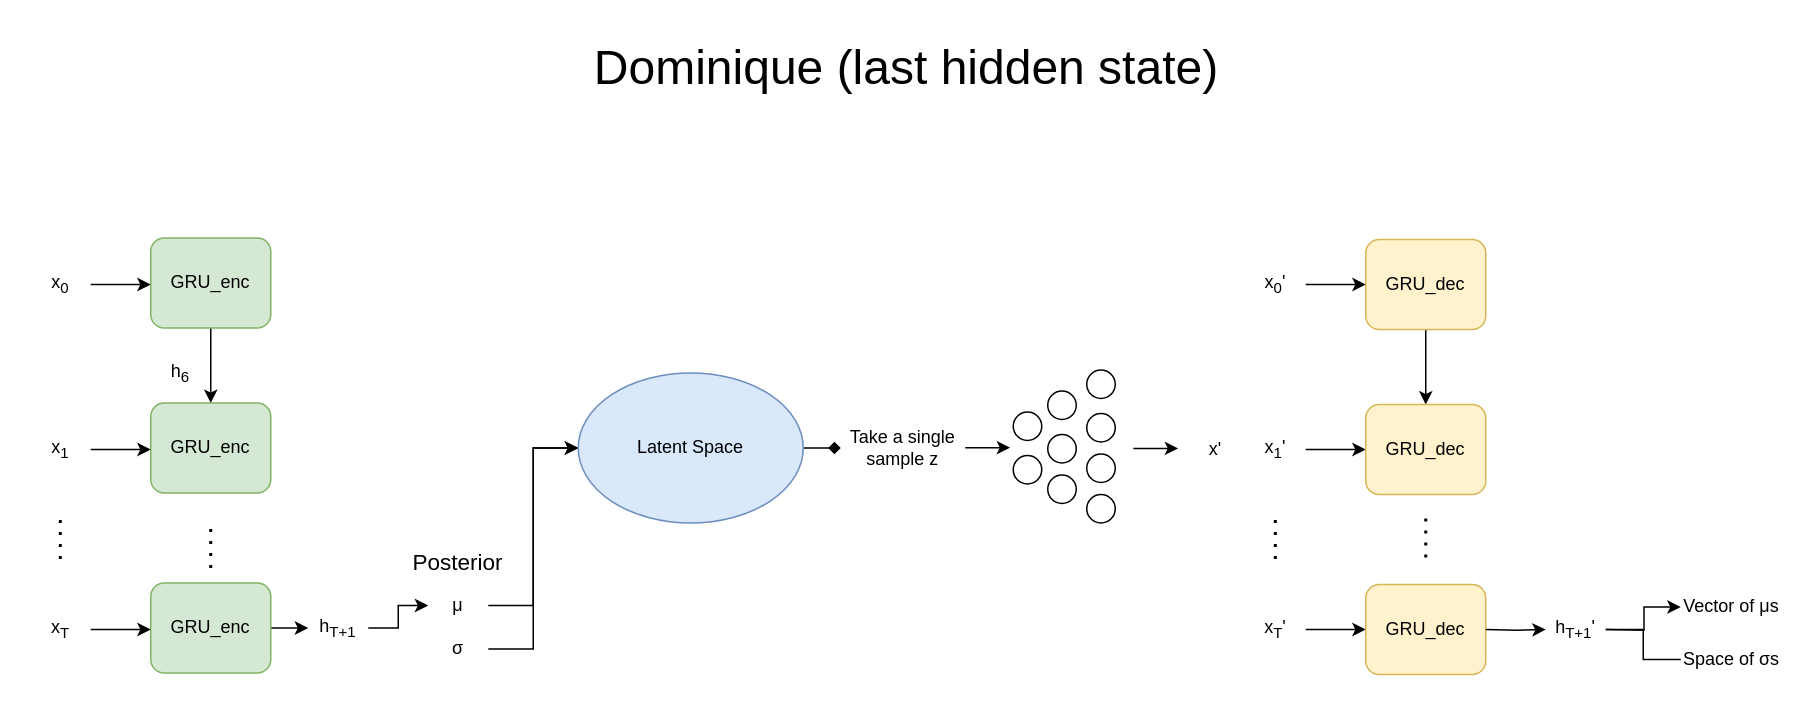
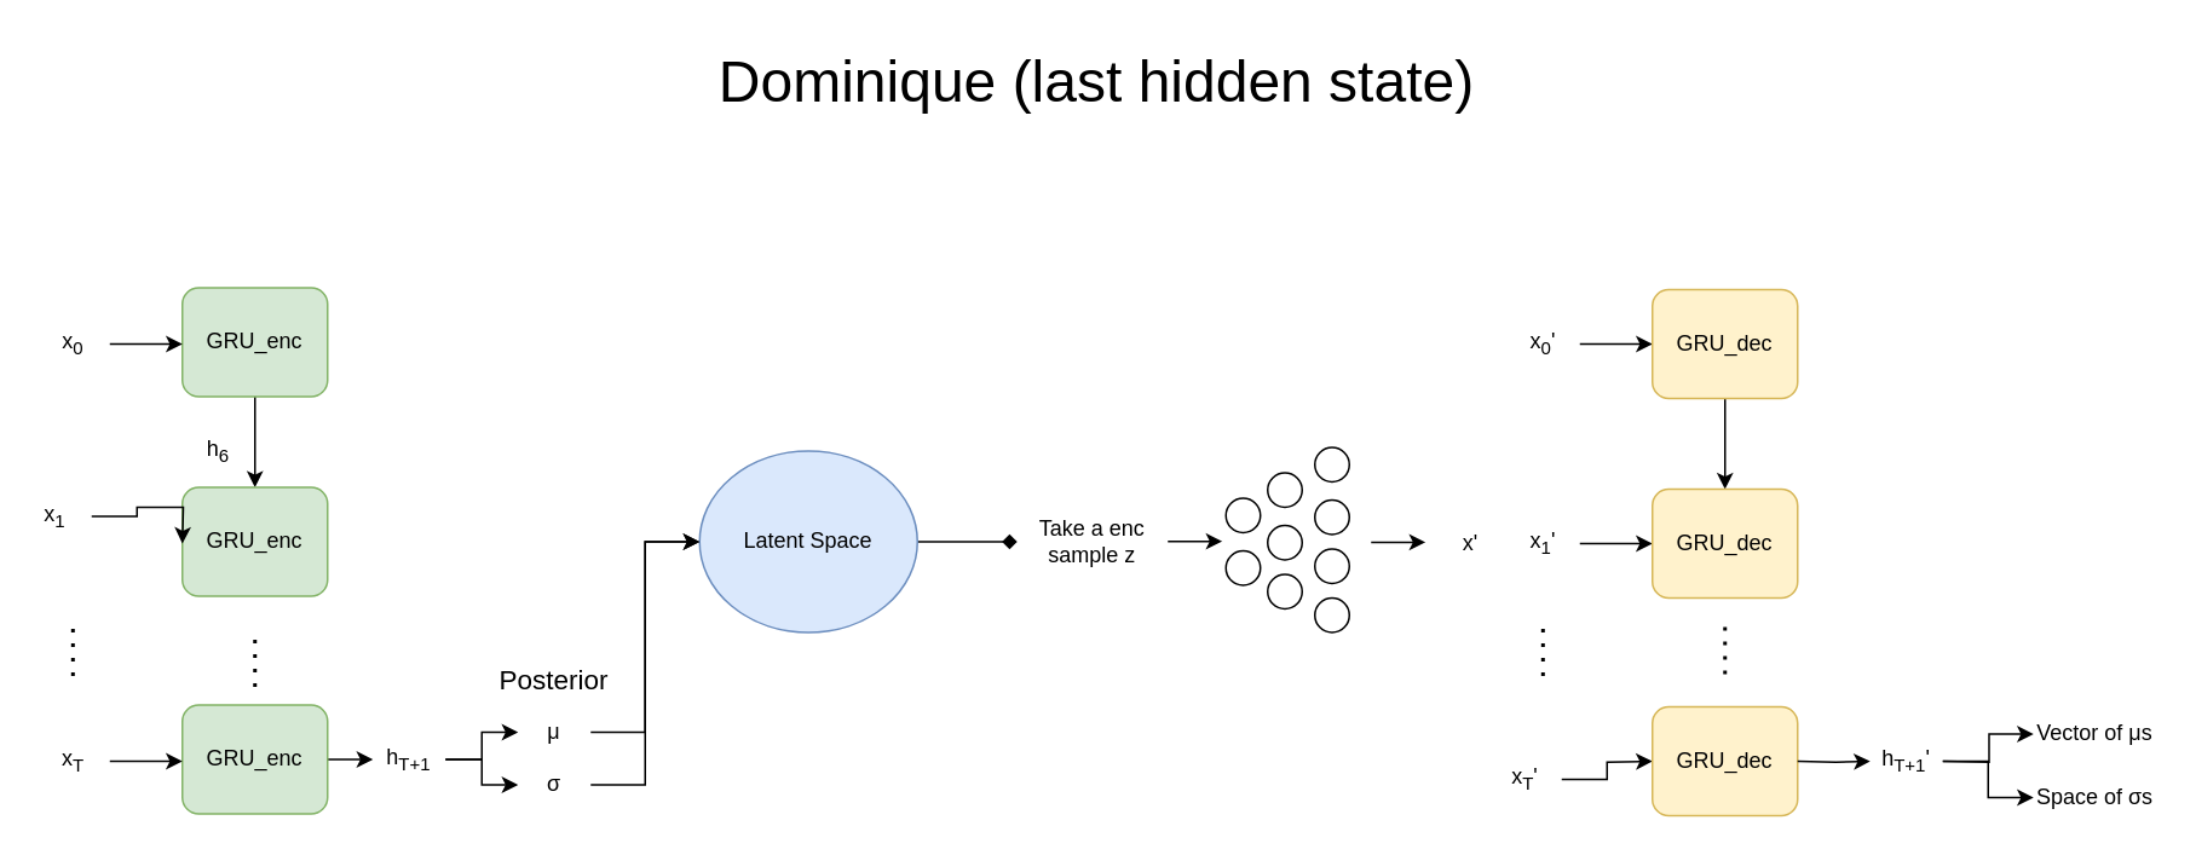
  <mxCell id="0" />
  <mxCell id="1" parent="0" />
  <mxCell id="2" value="" style="edgeStyle=orthogonalEdgeStyle;rounded=0;orthogonalLoop=1;jettySize=auto;html=1;" edge="1" parent="1" source="3" target="4"><mxGeometry relative="1" as="geometry" /></mxCell>
  <mxCell id="3" value="GRU_enc" style="rounded=1;whiteSpace=wrap;html=1;fillColor=#d5e8d4;strokeColor=#82b366;" vertex="1" parent="1"><mxGeometry x="100" y="158" width="80" height="60" as="geometry" /></mxCell>
  <mxCell id="4" value="GRU_enc" style="rounded=1;whiteSpace=wrap;html=1;fillColor=#d5e8d4;strokeColor=#82b366;" vertex="1" parent="1"><mxGeometry x="100" y="268" width="80" height="60" as="geometry" /></mxCell>
  <mxCell id="5" value="" style="edgeStyle=orthogonalEdgeStyle;rounded=0;orthogonalLoop=1;jettySize=auto;html=1;" edge="1" parent="1" source="6" target="20"><mxGeometry relative="1" as="geometry" /></mxCell>
  <mxCell id="6" value="GRU_enc" style="rounded=1;whiteSpace=wrap;html=1;fillColor=#d5e8d4;strokeColor=#82b366;" vertex="1" parent="1"><mxGeometry x="100" y="388" width="80" height="60" as="geometry" /></mxCell>
  <mxCell id="7" value="" style="edgeStyle=orthogonalEdgeStyle;rounded=0;orthogonalLoop=1;jettySize=auto;html=1;" edge="1" parent="1" source="8"><mxGeometry relative="1" as="geometry"><mxPoint x="910" y="189" as="targetPoint" /></mxGeometry></mxCell>
  <mxCell id="8" value="x&lt;sub&gt;0&lt;/sub&gt;'" style="text;html=1;strokeColor=none;fillColor=none;align=center;verticalAlign=middle;whiteSpace=wrap;rounded=0;" vertex="1" parent="1"><mxGeometry x="830" y="179" width="40" height="20" as="geometry" /></mxCell>
  <mxCell id="9" value="" style="edgeStyle=orthogonalEdgeStyle;rounded=0;orthogonalLoop=1;jettySize=auto;html=1;" edge="1" source="10" parent="1"><mxGeometry relative="1" as="geometry"><mxPoint x="910" y="299" as="targetPoint" /></mxGeometry></mxCell>
  <mxCell id="10" value="x&lt;sub&gt;1&lt;/sub&gt;'" style="text;html=1;strokeColor=none;fillColor=none;align=center;verticalAlign=middle;whiteSpace=wrap;rounded=0;" vertex="1" parent="1"><mxGeometry x="830" y="289" width="40" height="20" as="geometry" /></mxCell>
  <mxCell id="11" value="" style="edgeStyle=orthogonalEdgeStyle;rounded=0;orthogonalLoop=1;jettySize=auto;html=1;" edge="1" source="12" parent="1"><mxGeometry relative="1" as="geometry"><mxPoint x="910" y="419" as="targetPoint" /></mxGeometry></mxCell>
- <mxCell id="12" value="x&lt;sub&gt;T&lt;/sub&gt;'" style="text;html=1;strokeColor=none;fillColor=none;align=center;verticalAlign=middle;whiteSpace=wrap;rounded=0;" vertex="1" parent="1"><mxGeometry x="830" y="409" width="40" height="20" as="geometry" /></mxCell>
+ <mxCell id="12" value="x&lt;sub&gt;T&lt;/sub&gt;'" style="text;html=1;strokeColor=none;fillColor=none;align=center;verticalAlign=middle;whiteSpace=wrap;rounded=0;" vertex="1" parent="1"><mxGeometry x="820" y="419" width="40" height="20" as="geometry" /></mxCell>
  <mxCell id="13" value="h&lt;sub&gt;6&lt;/sub&gt;" style="text;html=1;strokeColor=none;fillColor=none;align=center;verticalAlign=middle;whiteSpace=wrap;rounded=0;" vertex="1" parent="1"><mxGeometry x="100" y="238" width="40" height="20" as="geometry" /></mxCell>
  <mxCell id="14" value="" style="endArrow=none;dashed=1;html=1;dashPattern=1 3;strokeWidth=2;" edge="1" parent="1"><mxGeometry width="50" height="50" relative="1" as="geometry"><mxPoint x="140" y="378" as="sourcePoint" /><mxPoint x="140" y="348" as="targetPoint" /></mxGeometry></mxCell>
  <mxCell id="15" value="" style="edgeStyle=orthogonalEdgeStyle;rounded=0;orthogonalLoop=1;jettySize=auto;html=1;endArrow=diamond;" edge="1" parent="1" source="16" target="25"><mxGeometry relative="1" as="geometry" /></mxCell>
- <mxCell id="16" value="Latent Space" style="ellipse;whiteSpace=wrap;html=1;fillColor=#dae8fc;strokeColor=#6c8ebf;" vertex="1" parent="1"><mxGeometry x="385" y="248" width="150" height="100" as="geometry" /></mxCell>
+ <mxCell id="16" value="Latent Space" style="ellipse;whiteSpace=wrap;html=1;fillColor=#dae8fc;strokeColor=#6c8ebf;" vertex="1" parent="1"><mxGeometry x="385" y="248" width="120" height="100" as="geometry" /></mxCell>
  <mxCell id="17" value="" style="endArrow=none;dashed=1;html=1;dashPattern=1 3;strokeWidth=2;" edge="1" parent="1"><mxGeometry width="50" height="50" relative="1" as="geometry"><mxPoint x="849.71" y="372" as="sourcePoint" /><mxPoint x="849.71" y="342" as="targetPoint" /></mxGeometry></mxCell>
  <mxCell id="18" style="edgeStyle=orthogonalEdgeStyle;rounded=0;orthogonalLoop=1;jettySize=auto;html=1;entryX=0;entryY=0.5;entryDx=0;entryDy=0;" edge="1" parent="1" source="20" target="32"><mxGeometry relative="1" as="geometry" /></mxCell>
+ <mxCell id="19" style="edgeStyle=orthogonalEdgeStyle;rounded=0;orthogonalLoop=1;jettySize=auto;html=1;exitX=1;exitY=0.5;exitDx=0;exitDy=0;entryX=0;entryY=0.5;entryDx=0;entryDy=0;" edge="1" parent="1" source="20" target="34"><mxGeometry relative="1" as="geometry" /></mxCell>
  <mxCell id="20" value="h&lt;sub&gt;T+1&lt;/sub&gt;" style="text;html=1;strokeColor=none;fillColor=none;align=center;verticalAlign=middle;whiteSpace=wrap;rounded=0;" vertex="1" parent="1"><mxGeometry x="205" y="408" width="40" height="20" as="geometry" /></mxCell>
  <mxCell id="21" value="" style="edgeStyle=orthogonalEdgeStyle;rounded=0;orthogonalLoop=1;jettySize=auto;html=1;" edge="1" parent="1" source="22" target="23"><mxGeometry relative="1" as="geometry" /></mxCell>
  <mxCell id="22" value="GRU_dec" style="rounded=1;whiteSpace=wrap;html=1;fillColor=#fff2cc;strokeColor=#d6b656;" vertex="1" parent="1"><mxGeometry x="910" y="159" width="80" height="60" as="geometry" /></mxCell>
  <mxCell id="23" value="GRU_dec" style="rounded=1;whiteSpace=wrap;html=1;fillColor=#fff2cc;strokeColor=#d6b656;" vertex="1" parent="1"><mxGeometry x="910" y="269" width="80" height="60" as="geometry" /></mxCell>
  <mxCell id="24" value="GRU_dec" style="rounded=1;whiteSpace=wrap;html=1;fillColor=#fff2cc;strokeColor=#d6b656;" vertex="1" parent="1"><mxGeometry x="910" y="389" width="80" height="60" as="geometry" /></mxCell>
- <mxCell id="25" value="&lt;div&gt;Take a single sample z&lt;br&gt;&lt;/div&gt;" style="text;html=1;strokeColor=none;fillColor=none;align=center;verticalAlign=middle;whiteSpace=wrap;rounded=0;" vertex="1" parent="1"><mxGeometry x="560" y="280" width="83" height="36" as="geometry" /></mxCell>
+ <mxCell id="25" value="&lt;div&gt;Take a enc sample z&lt;br&gt;&lt;/div&gt;" style="text;html=1;strokeColor=none;fillColor=none;align=center;verticalAlign=middle;whiteSpace=wrap;rounded=0;" vertex="1" parent="1"><mxGeometry x="560" y="280" width="83" height="36" as="geometry" /></mxCell>
  <mxCell id="26" style="edgeStyle=orthogonalEdgeStyle;rounded=0;orthogonalLoop=1;jettySize=auto;html=1;exitX=1;exitY=0.5;exitDx=0;exitDy=0;entryX=0;entryY=0.5;entryDx=0;entryDy=0;" edge="1" target="28" parent="1"><mxGeometry relative="1" as="geometry"><mxPoint x="990" y="419" as="sourcePoint" /></mxGeometry></mxCell>
- <mxCell id="27" style="edgeStyle=orthogonalEdgeStyle;rounded=0;orthogonalLoop=1;jettySize=auto;html=1;entryX=0;entryY=0.5;entryDx=0;entryDy=0;endArrow=none;" edge="1" parent="1" source="28" target="38"><mxGeometry relative="1" as="geometry" /></mxCell>
+ <mxCell id="27" style="edgeStyle=orthogonalEdgeStyle;rounded=0;orthogonalLoop=1;jettySize=auto;html=1;entryX=0;entryY=0.5;entryDx=0;entryDy=0;" edge="1" parent="1" source="28" target="38"><mxGeometry relative="1" as="geometry" /></mxCell>
  <mxCell id="28" value="h&lt;sub&gt;T+1&lt;/sub&gt;'" style="text;html=1;strokeColor=none;fillColor=none;align=center;verticalAlign=middle;whiteSpace=wrap;rounded=0;" vertex="1" parent="1"><mxGeometry x="1030" y="409" width="40" height="20" as="geometry" /></mxCell>
  <mxCell id="29" value="" style="endArrow=none;dashed=1;html=1;dashPattern=1 3;strokeWidth=2;" edge="1" parent="1"><mxGeometry width="50" height="50" relative="1" as="geometry"><mxPoint x="950" y="371" as="sourcePoint" /><mxPoint x="950" y="341" as="targetPoint" /></mxGeometry></mxCell>
  <mxCell id="30" value="&lt;font style=&quot;font-size: 32px&quot;&gt;Dominique (last hidden state)&lt;br&gt;&lt;/font&gt;" style="text;html=1;strokeColor=none;fillColor=none;align=center;verticalAlign=middle;whiteSpace=wrap;rounded=0;" vertex="1" parent="1"><mxGeometry x="309" y="20" width="590" height="50" as="geometry" /></mxCell>
  <mxCell id="31" style="edgeStyle=orthogonalEdgeStyle;rounded=0;orthogonalLoop=1;jettySize=auto;html=1;exitX=1;exitY=0.5;exitDx=0;exitDy=0;entryX=0;entryY=0.5;entryDx=0;entryDy=0;" edge="1" parent="1" source="32" target="16"><mxGeometry relative="1" as="geometry" /></mxCell>
  <mxCell id="32" value="μ" style="text;html=1;strokeColor=none;fillColor=none;align=center;verticalAlign=middle;whiteSpace=wrap;rounded=0;" vertex="1" parent="1"><mxGeometry x="285" y="393" width="40" height="20" as="geometry" /></mxCell>
  <mxCell id="33" style="edgeStyle=orthogonalEdgeStyle;rounded=0;orthogonalLoop=1;jettySize=auto;html=1;entryX=0;entryY=0.5;entryDx=0;entryDy=0;" edge="1" parent="1" source="34" target="16"><mxGeometry relative="1" as="geometry" /></mxCell>
  <mxCell id="34" value="σ" style="text;html=1;strokeColor=none;fillColor=none;align=center;verticalAlign=middle;whiteSpace=wrap;rounded=0;" vertex="1" parent="1"><mxGeometry x="285" y="422" width="40" height="20" as="geometry" /></mxCell>
  <mxCell id="35" value="&lt;font style=&quot;font-size: 15px&quot;&gt;Posterior&lt;/font&gt;" style="text;html=1;strokeColor=none;fillColor=none;align=center;verticalAlign=middle;whiteSpace=wrap;rounded=0;" vertex="1" parent="1"><mxGeometry x="285" y="364" width="40" height="20" as="geometry" /></mxCell>
  <mxCell id="36" style="edgeStyle=orthogonalEdgeStyle;rounded=0;orthogonalLoop=1;jettySize=auto;html=1;entryX=0;entryY=0.5;entryDx=0;entryDy=0;" edge="1" target="37" parent="1"><mxGeometry relative="1" as="geometry"><mxPoint x="1070" y="419.034" as="sourcePoint" /></mxGeometry></mxCell>
  <mxCell id="37" value="Vector of μs" style="text;html=1;strokeColor=none;fillColor=none;align=center;verticalAlign=middle;whiteSpace=wrap;rounded=0;" vertex="1" parent="1"><mxGeometry x="1120" y="394" width="68" height="20" as="geometry" /></mxCell>
  <mxCell id="38" value="Space of σs" style="text;html=1;strokeColor=none;fillColor=none;align=center;verticalAlign=middle;whiteSpace=wrap;rounded=0;" vertex="1" parent="1"><mxGeometry x="1120" y="429" width="68" height="20" as="geometry" /></mxCell>
  <mxCell id="39" value="" style="ellipse;whiteSpace=wrap;html=1;aspect=fixed;" vertex="1" parent="1"><mxGeometry x="675" y="274" width="19" height="19" as="geometry" /></mxCell>
  <mxCell id="40" value="" style="ellipse;whiteSpace=wrap;html=1;aspect=fixed;" vertex="1" parent="1"><mxGeometry x="675" y="303" width="19" height="19" as="geometry" /></mxCell>
  <mxCell id="41" value="" style="ellipse;whiteSpace=wrap;html=1;aspect=fixed;" vertex="1" parent="1"><mxGeometry x="698" y="260" width="19" height="19" as="geometry" /></mxCell>
  <mxCell id="42" value="" style="ellipse;whiteSpace=wrap;html=1;aspect=fixed;" vertex="1" parent="1"><mxGeometry x="698" y="289" width="19" height="19" as="geometry" /></mxCell>
  <mxCell id="43" value="" style="ellipse;whiteSpace=wrap;html=1;aspect=fixed;" vertex="1" parent="1"><mxGeometry x="698" y="316" width="19" height="19" as="geometry" /></mxCell>
  <mxCell id="44" value="" style="ellipse;whiteSpace=wrap;html=1;aspect=fixed;" vertex="1" parent="1"><mxGeometry x="724" y="246" width="19" height="19" as="geometry" /></mxCell>
  <mxCell id="45" value="" style="ellipse;whiteSpace=wrap;html=1;aspect=fixed;" vertex="1" parent="1"><mxGeometry x="724" y="275" width="19" height="19" as="geometry" /></mxCell>
  <mxCell id="46" value="" style="ellipse;whiteSpace=wrap;html=1;aspect=fixed;" vertex="1" parent="1"><mxGeometry x="724" y="302" width="19" height="19" as="geometry" /></mxCell>
  <mxCell id="47" value="" style="ellipse;whiteSpace=wrap;html=1;aspect=fixed;" vertex="1" parent="1"><mxGeometry x="724" y="329" width="19" height="19" as="geometry" /></mxCell>
  <mxCell id="48" value="" style="endArrow=classic;html=1;" edge="1" parent="1"><mxGeometry width="50" height="50" relative="1" as="geometry"><mxPoint x="643" y="297.76" as="sourcePoint" /><mxPoint x="673" y="297.76" as="targetPoint" /></mxGeometry></mxCell>
  <mxCell id="49" value="" style="endArrow=classic;html=1;" edge="1" parent="1"><mxGeometry width="50" height="50" relative="1" as="geometry"><mxPoint x="755" y="298.26" as="sourcePoint" /><mxPoint x="785" y="298.26" as="targetPoint" /></mxGeometry></mxCell>
  <mxCell id="50" value="x'" style="text;html=1;strokeColor=none;fillColor=none;align=center;verticalAlign=middle;whiteSpace=wrap;rounded=0;" vertex="1" parent="1"><mxGeometry x="790" y="288.5" width="40" height="20" as="geometry" /></mxCell>
  <mxCell id="51" value="" style="edgeStyle=orthogonalEdgeStyle;rounded=0;orthogonalLoop=1;jettySize=auto;html=1;" edge="1" parent="1" source="52"><mxGeometry relative="1" as="geometry"><mxPoint x="100" y="189" as="targetPoint" /></mxGeometry></mxCell>
  <mxCell id="52" value="x&lt;sub&gt;0&lt;/sub&gt;" style="text;html=1;strokeColor=none;fillColor=none;align=center;verticalAlign=middle;whiteSpace=wrap;rounded=0;" vertex="1" parent="1"><mxGeometry x="20" y="179" width="40" height="20" as="geometry" /></mxCell>
  <mxCell id="53" value="" style="edgeStyle=orthogonalEdgeStyle;rounded=0;orthogonalLoop=1;jettySize=auto;html=1;" edge="1" parent="1" source="54"><mxGeometry relative="1" as="geometry"><mxPoint x="100" y="299" as="targetPoint" /></mxGeometry></mxCell>
- <mxCell id="54" value="x&lt;sub&gt;1&lt;/sub&gt;" style="text;html=1;strokeColor=none;fillColor=none;align=center;verticalAlign=middle;whiteSpace=wrap;rounded=0;" vertex="1" parent="1"><mxGeometry x="20" y="289" width="40" height="20" as="geometry" /></mxCell>
+ <mxCell id="54" value="x&lt;sub&gt;1&lt;/sub&gt;" style="text;html=1;strokeColor=none;fillColor=none;align=center;verticalAlign=middle;whiteSpace=wrap;rounded=0;" vertex="1" parent="1"><mxGeometry x="10" y="274" width="40" height="20" as="geometry" /></mxCell>
  <mxCell id="55" value="" style="edgeStyle=orthogonalEdgeStyle;rounded=0;orthogonalLoop=1;jettySize=auto;html=1;" edge="1" parent="1" source="56"><mxGeometry relative="1" as="geometry"><mxPoint x="100" y="419" as="targetPoint" /></mxGeometry></mxCell>
  <mxCell id="56" value="x&lt;sub&gt;T&lt;/sub&gt;" style="text;html=1;strokeColor=none;fillColor=none;align=center;verticalAlign=middle;whiteSpace=wrap;rounded=0;" vertex="1" parent="1"><mxGeometry x="20" y="409" width="40" height="20" as="geometry" /></mxCell>
  <mxCell id="57" value="" style="endArrow=none;dashed=1;html=1;dashPattern=1 3;strokeWidth=2;" edge="1" parent="1"><mxGeometry width="50" height="50" relative="1" as="geometry"><mxPoint x="39.71" y="372" as="sourcePoint" /><mxPoint x="39.71" y="342" as="targetPoint" /></mxGeometry></mxCell>
